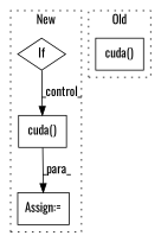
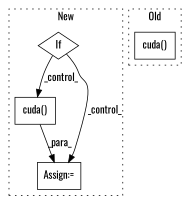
  digraph {
    fontname=Oswald
    node [a=75 shape=box fontname=Oswald]
    edge [fontname=Oswald]
    n1 [a=96 l="3,14" label=If s="4105,4117" shape=diamond]
    n2 [l=30 label="cuda()" s=4157]
    n3 [a=68 l=3 label="Assign:=" s=4154]
    n4 [l=36 label="cuda()" s=4067]
    subgraph cluster_1 {
      label=New
      style=dotted
      n1
      n2
      n3
    }
    subgraph cluster_2 {
      label=Old
      style=dotted
      n4
    }
    n1 -> n2 [label=_control_]
+   n1 -> n3 [label=_control_]
    n2 -> n3 [label=_para_]
  }
